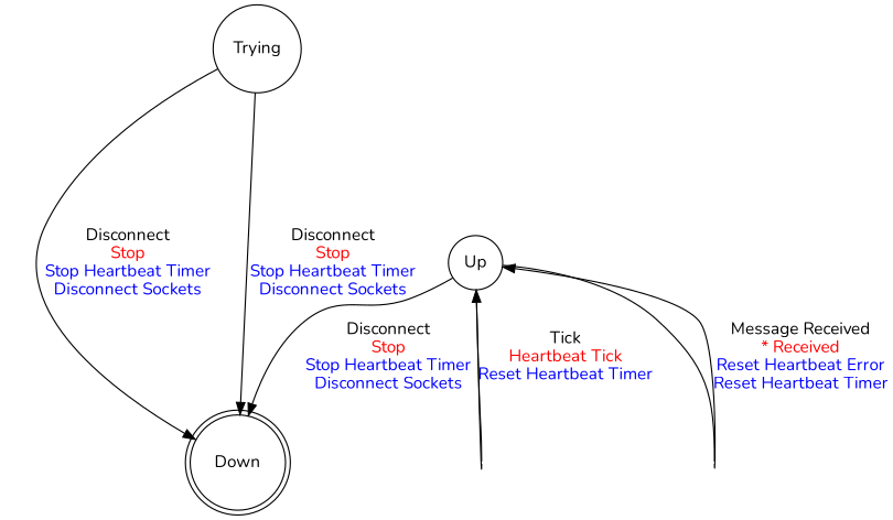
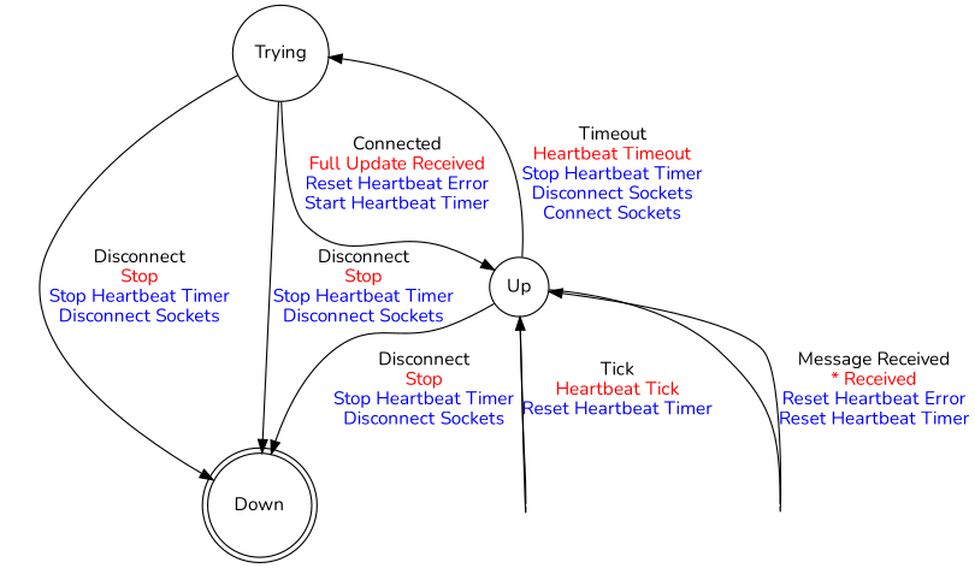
  digraph {
    fontname=Nunito
    rankdir=TB
    splines=true
    node [fontname=Nunito shape=circle]
    edge [fontname=Nunito]
    Down [shape=doublecircle]
    Trying
    Up
    uptickup [fixedsize=true height=0 margin=0 penwidth=0 shape=point width=0]
    upmessage_receivedup [fixedsize=true height=0 margin=0 penwidth=0 shape=point width=0]
    Trying -> Down [label=<Disconnect<br></br><Font Color="Red">Stop<Br></Br></Font><Font Color="Blue">Stop Heartbeat Timer<Br></Br>Disconnect Sockets<Br></Br></Font>>]
    Trying -> Down [label=<Disconnect<br></br><Font Color="Red">Stop<Br></Br></Font><Font Color="Blue">Stop Heartbeat Timer<Br></Br>Disconnect Sockets<Br></Br></Font>>]
+   Trying -> Up [label=<Connected<br></br><Font Color="Red">Full Update Received<Br></Br></Font><Font Color="Blue">Reset Heartbeat Error<Br></Br>Start Heartbeat Timer<Br></Br></Font>>]
    Up -> Down [label=<Disconnect<br></br><Font Color="Red">Stop<Br></Br></Font><Font Color="Blue">Stop Heartbeat Timer<Br></Br>Disconnect Sockets<Br></Br></Font>>]
+   Up -> Trying [label=<Timeout<br></br><Font Color="Red">Heartbeat Timeout<Br></Br></Font><Font Color="Blue">Stop Heartbeat Timer<Br></Br>Disconnect Sockets<Br></Br>Connect Sockets<Br></Br></Font>>]
    Up -> uptickup [arrowhead=none headport=n]
    Up -> upmessage_receivedup [arrowhead=none headport=n]
    uptickup -> Up [label=<Tick<br></br><Font Color="Red">Heartbeat Tick<Br></Br></Font><Font Color="Blue">Reset Heartbeat Timer<Br></Br></Font>> tailport=s]
    upmessage_receivedup -> Up [label=<Message Received<br></br><Font Color="Red">* Received<Br></Br></Font><Font Color="Blue">Reset Heartbeat Error<Br></Br>Reset Heartbeat Timer<Br></Br></Font>> tailport=s]
  }
